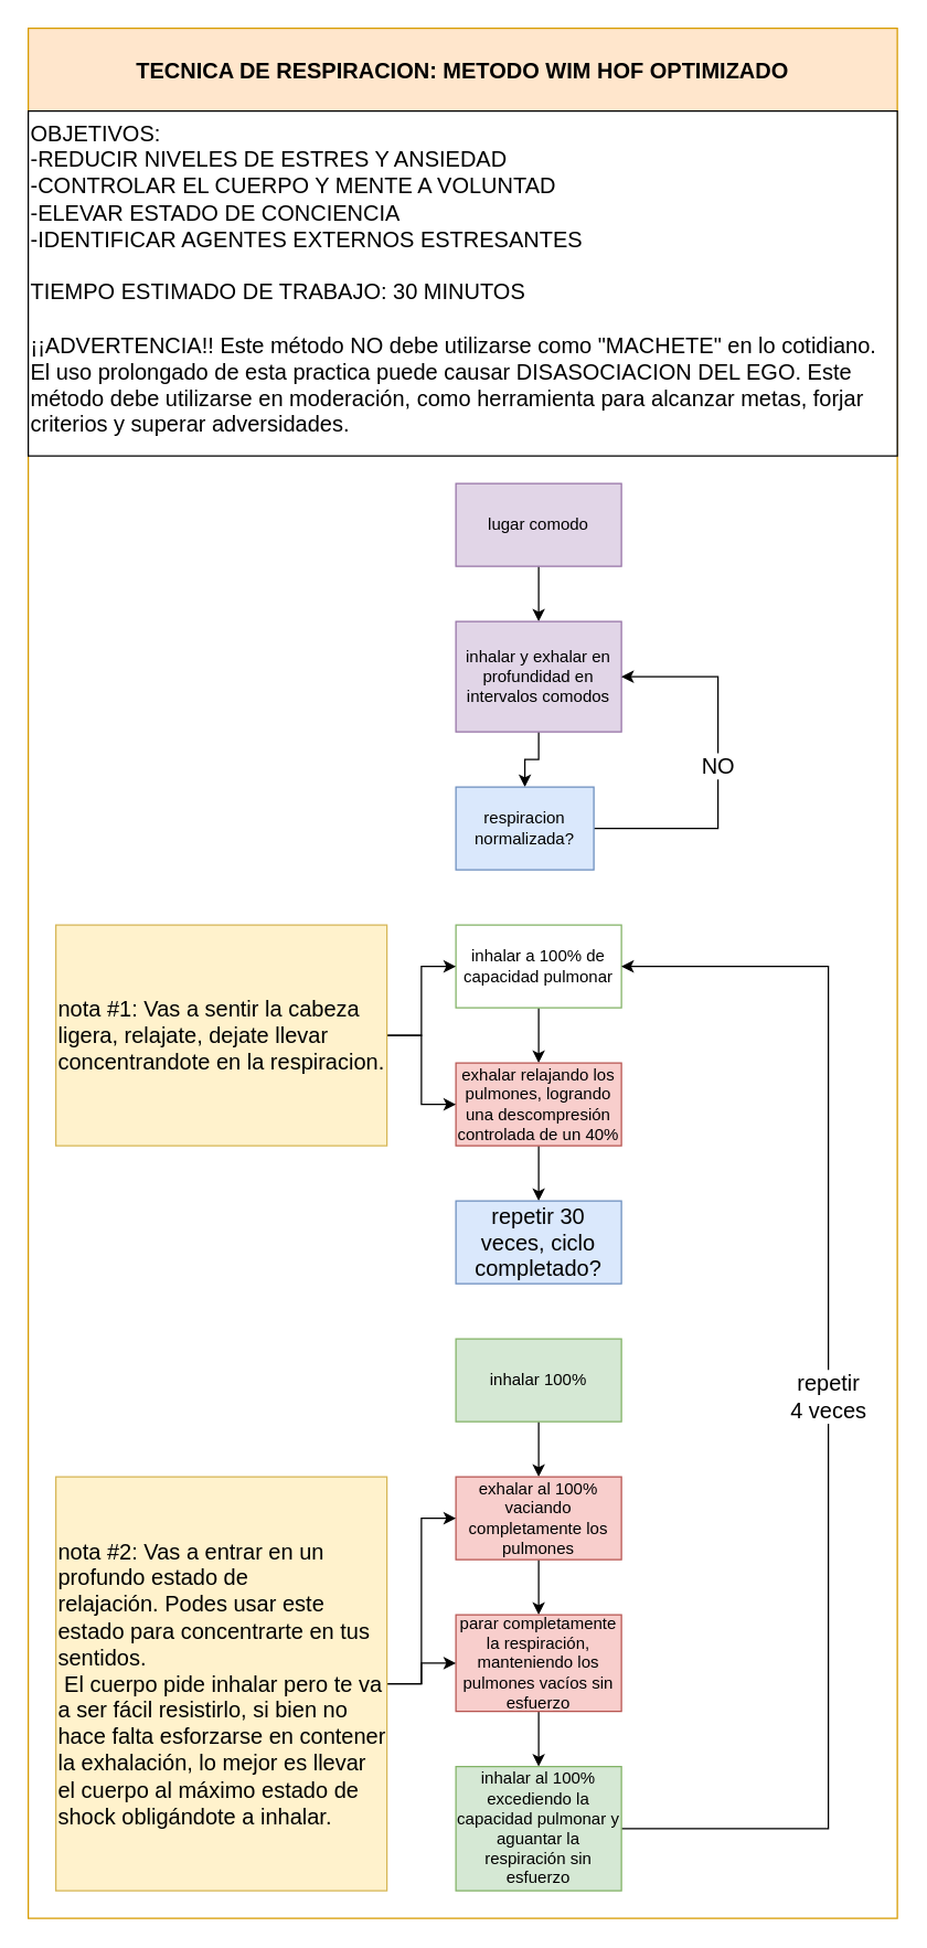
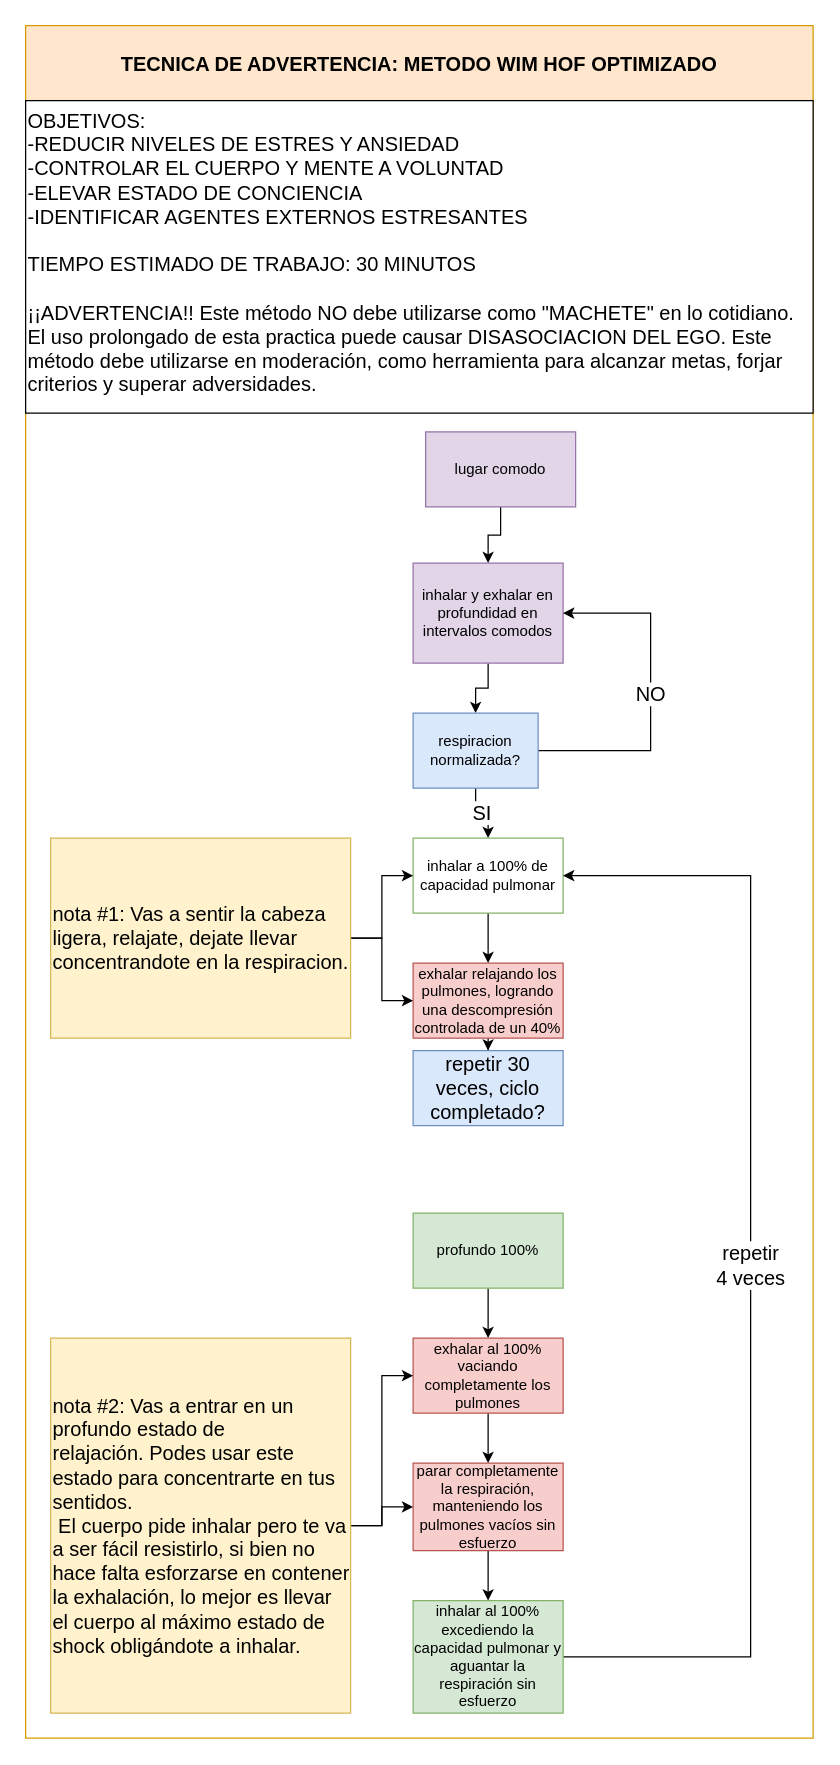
  <mxCell id="0" />
  <mxCell id="1" parent="0" />
  <mxCell id="2" value="" style="edgeStyle=orthogonalEdgeStyle;rounded=0;orthogonalLoop=1;jettySize=auto;html=1;" edge="1" parent="1" source="3" target="5"><mxGeometry relative="1" as="geometry" /></mxCell>
- <mxCell id="3" value="lugar comodo" style="rounded=0;whiteSpace=wrap;html=1;fillColor=#e1d5e7;strokeColor=#9673a6;" vertex="1" parent="1"><mxGeometry x="330" y="350" width="120" height="60" as="geometry" /></mxCell>
+ <mxCell id="3" value="lugar comodo" style="rounded=0;whiteSpace=wrap;html=1;fillColor=#e1d5e7;strokeColor=#9673a6;" vertex="1" parent="1"><mxGeometry x="340" y="345" width="120" height="60" as="geometry" /></mxCell>
  <mxCell id="4" value="" style="edgeStyle=orthogonalEdgeStyle;rounded=0;orthogonalLoop=1;jettySize=auto;html=1;" edge="1" parent="1" source="5" target="8"><mxGeometry relative="1" as="geometry" /></mxCell>
  <mxCell id="5" value="inhalar y exhalar en profundidad en intervalos comodos" style="rounded=0;whiteSpace=wrap;html=1;fillColor=#e1d5e7;strokeColor=#9673a6;" vertex="1" parent="1"><mxGeometry x="330" y="450" width="120" height="80" as="geometry" /></mxCell>
  <mxCell id="6" value="NO" style="edgeStyle=orthogonalEdgeStyle;rounded=0;orthogonalLoop=1;jettySize=auto;html=1;entryX=1;entryY=0.5;entryDx=0;entryDy=0;fontSize=16;" edge="1" parent="1" source="8" target="5"><mxGeometry relative="1" as="geometry"><Array as="points"><mxPoint x="520" y="600" /><mxPoint x="520" y="490" /></Array></mxGeometry></mxCell>
+ <mxCell id="7" value="SI" style="edgeStyle=orthogonalEdgeStyle;rounded=0;orthogonalLoop=1;jettySize=auto;html=1;fontSize=16;" edge="1" parent="1" source="8" target="10"><mxGeometry relative="1" as="geometry" /></mxCell>
  <mxCell id="8" value="respiracion normalizada?" style="whiteSpace=wrap;html=1;rounded=0;fillColor=#dae8fc;strokeColor=#6c8ebf;" vertex="1" parent="1"><mxGeometry x="330" y="570" width="100" height="60" as="geometry" /></mxCell>
  <mxCell id="9" value="" style="edgeStyle=orthogonalEdgeStyle;rounded=0;orthogonalLoop=1;jettySize=auto;html=1;fontSize=16;" edge="1" parent="1" source="10" target="12"><mxGeometry relative="1" as="geometry" /></mxCell>
  <mxCell id="10" value="inhalar a 100% de capacidad pulmonar" style="whiteSpace=wrap;html=1;rounded=0;fillColor=#ffffff;strokeColor=#82b366;" vertex="1" parent="1"><mxGeometry x="330" y="670" width="120" height="60" as="geometry" /></mxCell>
  <mxCell id="11" value="" style="edgeStyle=orthogonalEdgeStyle;rounded=0;orthogonalLoop=1;jettySize=auto;html=1;fontSize=16;" edge="1" parent="1" source="12" target="24"><mxGeometry relative="1" as="geometry" /></mxCell>
  <mxCell id="12" value="exhalar relajando los pulmones, logrando una descompresión controlada de un 40%" style="whiteSpace=wrap;html=1;rounded=0;fillColor=#f8cecc;strokeColor=#b85450;" vertex="1" parent="1"><mxGeometry x="330" y="770" width="120" height="60" as="geometry" /></mxCell>
  <mxCell id="13" style="edgeStyle=orthogonalEdgeStyle;rounded=0;orthogonalLoop=1;jettySize=auto;html=1;entryX=0;entryY=0.5;entryDx=0;entryDy=0;fontSize=16;" edge="1" parent="1" source="15" target="10"><mxGeometry relative="1" as="geometry" /></mxCell>
  <mxCell id="14" style="edgeStyle=orthogonalEdgeStyle;rounded=0;orthogonalLoop=1;jettySize=auto;html=1;entryX=0;entryY=0.5;entryDx=0;entryDy=0;fontSize=16;" edge="1" parent="1" source="15" target="12"><mxGeometry relative="1" as="geometry" /></mxCell>
  <mxCell id="15" value="nota #1: Vas a sentir la cabeza ligera, relajate, dejate llevar concentrandote en la respiracion." style="rounded=0;whiteSpace=wrap;html=1;fontSize=16;fillColor=#fff2cc;strokeColor=#d6b656;align=left;" vertex="1" parent="1"><mxGeometry x="40" y="670" width="240" height="160" as="geometry" /></mxCell>
  <mxCell id="16" value="" style="edgeStyle=orthogonalEdgeStyle;rounded=0;orthogonalLoop=1;jettySize=auto;html=1;fontSize=16;" edge="1" parent="1" source="17" target="19"><mxGeometry relative="1" as="geometry" /></mxCell>
- <mxCell id="17" value="inhalar 100%" style="whiteSpace=wrap;html=1;rounded=0;fillColor=#d5e8d4;strokeColor=#82b366;" vertex="1" parent="1"><mxGeometry x="330" y="970" width="120" height="60" as="geometry" /></mxCell>
+ <mxCell id="17" value="profundo 100%" style="whiteSpace=wrap;html=1;rounded=0;fillColor=#d5e8d4;strokeColor=#82b366;" vertex="1" parent="1"><mxGeometry x="330" y="970" width="120" height="60" as="geometry" /></mxCell>
  <mxCell id="18" value="" style="edgeStyle=orthogonalEdgeStyle;rounded=0;orthogonalLoop=1;jettySize=auto;html=1;fontSize=16;" edge="1" parent="1" source="19" target="21"><mxGeometry relative="1" as="geometry" /></mxCell>
  <mxCell id="19" value="exhalar al 100% vaciando completamente los pulmones" style="whiteSpace=wrap;html=1;rounded=0;fillColor=#f8cecc;strokeColor=#b85450;" vertex="1" parent="1"><mxGeometry x="330" y="1070" width="120" height="60" as="geometry" /></mxCell>
  <mxCell id="20" value="" style="edgeStyle=orthogonalEdgeStyle;rounded=0;orthogonalLoop=1;jettySize=auto;html=1;fontSize=16;" edge="1" parent="1" source="21" target="23"><mxGeometry relative="1" as="geometry" /></mxCell>
  <mxCell id="21" value="parar completamente la respiración, manteniendo los pulmones vacíos sin esfuerzo" style="whiteSpace=wrap;html=1;rounded=0;fillColor=#f8cecc;strokeColor=#b85450;" vertex="1" parent="1"><mxGeometry x="330" y="1170" width="120" height="70" as="geometry" /></mxCell>
  <mxCell id="22" value="repetir&lt;br&gt;4 veces" style="edgeStyle=orthogonalEdgeStyle;rounded=0;orthogonalLoop=1;jettySize=auto;html=1;fontSize=16;entryX=1;entryY=0.5;entryDx=0;entryDy=0;" edge="1" parent="1" source="23" target="10"><mxGeometry relative="1" as="geometry"><mxPoint x="450" y="380" as="targetPoint" /><Array as="points"><mxPoint x="600" y="1325" /><mxPoint x="600" y="700" /></Array></mxGeometry></mxCell>
  <mxCell id="23" value="inhalar al 100% excediendo la capacidad pulmonar y aguantar la respiración sin esfuerzo" style="whiteSpace=wrap;html=1;rounded=0;fillColor=#d5e8d4;strokeColor=#82b366;" vertex="1" parent="1"><mxGeometry x="330" y="1280" width="120" height="90" as="geometry" /></mxCell>
- <mxCell id="24" value="repetir 30 veces, ciclo completado?" style="rounded=0;whiteSpace=wrap;html=1;fontSize=16;fillColor=#dae8fc;strokeColor=#6c8ebf;" vertex="1" parent="1"><mxGeometry x="330" y="870" width="120" height="60" as="geometry" /></mxCell>
+ <mxCell id="24" value="repetir 30 veces, ciclo completado?" style="rounded=0;whiteSpace=wrap;html=1;fontSize=16;fillColor=#dae8fc;strokeColor=#6c8ebf;" vertex="1" parent="1"><mxGeometry x="330" y="840" width="120" height="60" as="geometry" /></mxCell>
  <mxCell id="25" style="edgeStyle=orthogonalEdgeStyle;rounded=0;orthogonalLoop=1;jettySize=auto;html=1;fontSize=16;" edge="1" parent="1" source="27" target="21"><mxGeometry relative="1" as="geometry" /></mxCell>
  <mxCell id="26" style="edgeStyle=orthogonalEdgeStyle;rounded=0;orthogonalLoop=1;jettySize=auto;html=1;fontSize=16;" edge="1" parent="1" source="27" target="19"><mxGeometry relative="1" as="geometry" /></mxCell>
  <mxCell id="27" value="nota #2: Vas a entrar en un profundo estado de relajación.&amp;nbsp;&lt;span style=&quot;text-align: center&quot;&gt;Podes usar este estado para concentrarte en tus sentidos. &lt;br&gt;&amp;nbsp;E&lt;/span&gt;l cuerpo pide inhalar pero te va a ser fácil resistirlo, si bien no hace falta esforzarse en contener la exhalación, lo mejor es llevar el cuerpo al máximo estado de shock obligándote a inhalar.&amp;nbsp;&amp;nbsp;" style="rounded=0;whiteSpace=wrap;html=1;fontSize=16;fillColor=#fff2cc;strokeColor=#d6b656;align=left;" vertex="1" parent="1"><mxGeometry x="40" y="1070" width="240" height="300" as="geometry" /></mxCell>
- <mxCell id="28" value="TECNICA DE RESPIRACION: METODO WIM HOF OPTIMIZADO" style="swimlane;fontSize=16;align=center;fillColor=#ffe6cc;strokeColor=#d79b00;startSize=60;" vertex="1" parent="1"><mxGeometry x="20" width="630" height="1370" as="geometry" y="20"><mxRectangle x="100" y="-70" width="510" height="60" as="alternateBounds" /></mxGeometry></mxCell>
+ <mxCell id="28" value="TECNICA DE ADVERTENCIA: METODO WIM HOF OPTIMIZADO" style="swimlane;fontSize=16;align=center;fillColor=#ffe6cc;strokeColor=#d79b00;startSize=60;" vertex="1" parent="1"><mxGeometry x="20" width="630" height="1370" as="geometry" y="20"><mxRectangle x="100" y="-70" width="510" height="60" as="alternateBounds" /></mxGeometry></mxCell>
  <mxCell id="29" value="OBJETIVOS: &lt;br&gt;-REDUCIR NIVELES DE ESTRES Y ANSIEDAD&lt;br&gt;-CONTROLAR EL CUERPO Y MENTE A VOLUNTAD&lt;br&gt;-ELEVAR ESTADO DE CONCIENCIA&lt;br&gt;-IDENTIFICAR AGENTES EXTERNOS ESTRESANTES&lt;br&gt;&lt;br&gt;TIEMPO ESTIMADO DE TRABAJO: 30 MINUTOS&lt;br&gt;&lt;br&gt;¡¡ADVERTENCIA!! Este método NO debe utilizarse como &quot;MACHETE&quot; en lo cotidiano. El uso prolongado de esta practica puede causar DISASOCIACION DEL EGO. Este método debe utilizarse en moderación, como herramienta para alcanzar metas, forjar criterios y superar adversidades." style="rounded=0;whiteSpace=wrap;html=1;fontSize=16;align=left;verticalAlign=top;" vertex="1" parent="28"><mxGeometry y="60" width="630" height="250" as="geometry" /></mxCell>
